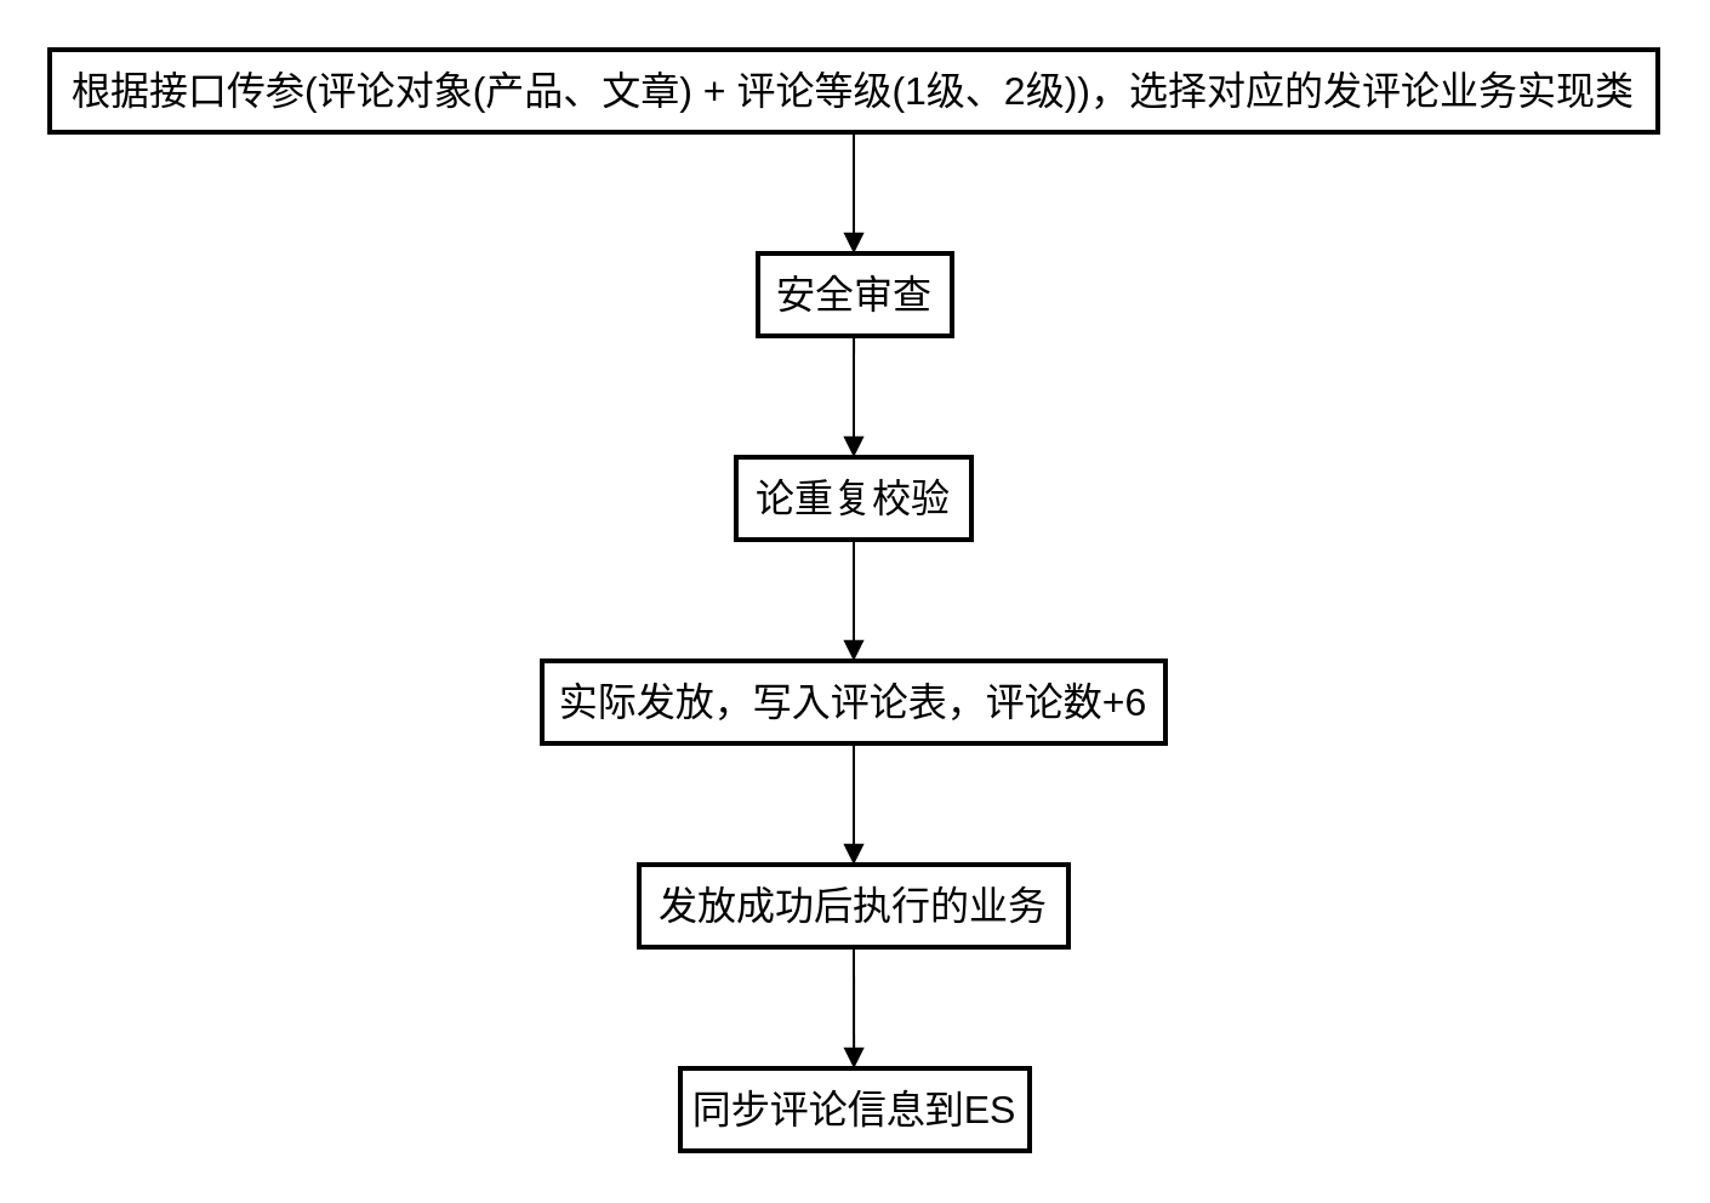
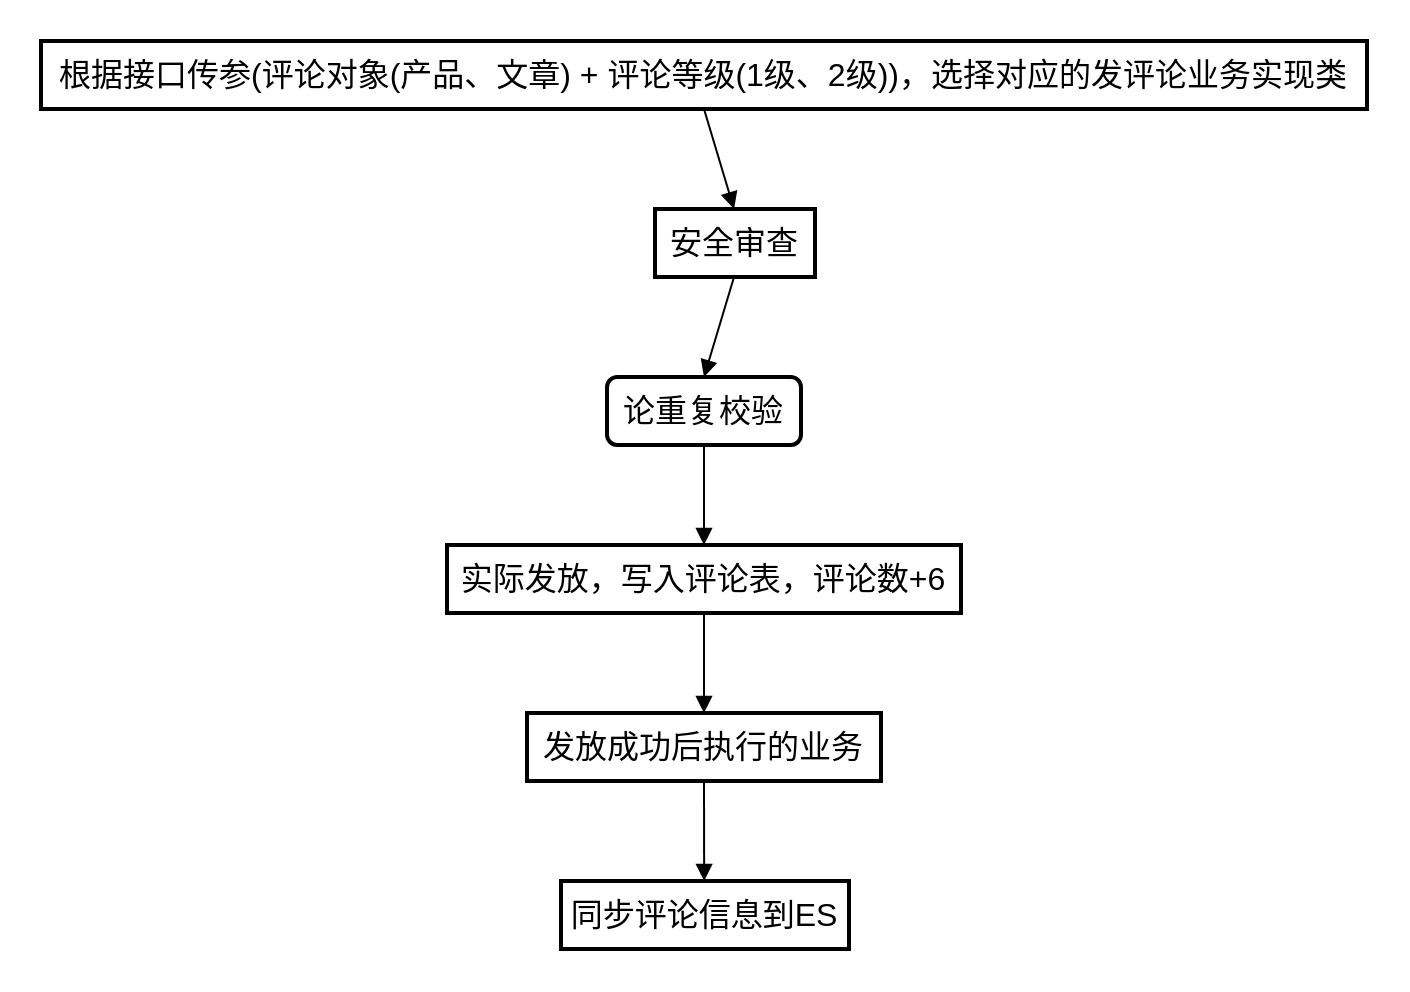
  <mxCell id="0" />
  <mxCell id="1" parent="0" />
  <mxCell id="2" value="根据接口传参(评论对象(产品、文章) + 评论等级(1级、2级))，选择对应的发评论业务实现类" style="whiteSpace=wrap;strokeWidth=2;fontSize=16;labelBackgroundColor=none;rounded=0;" vertex="1" parent="1"><mxGeometry x="20" y="20" width="663" height="34" as="geometry" /></mxCell>
- <mxCell id="3" value="安全审查" style="whiteSpace=wrap;strokeWidth=2;fontSize=16;labelBackgroundColor=none;rounded=0;" vertex="1" parent="1"><mxGeometry x="312" y="104" width="80" height="34" as="geometry" /></mxCell>
- <mxCell id="4" value="论重复校验" style="whiteSpace=wrap;strokeWidth=2;fontSize=16;labelBackgroundColor=none;rounded=0;" vertex="1" parent="1"><mxGeometry x="303" y="188" width="97" height="34" as="geometry" /></mxCell>
+ <mxCell id="3" value="安全审查" style="whiteSpace=wrap;strokeWidth=2;fontSize=16;labelBackgroundColor=none;rounded=0;" vertex="1" parent="1"><mxGeometry x="327" y="104" width="80" height="34" as="geometry" /></mxCell>
+ <mxCell id="4" value="论重复校验" style="whiteSpace=wrap;strokeWidth=2;fontSize=16;labelBackgroundColor=none;rounded=1;" vertex="1" parent="1"><mxGeometry x="303" y="188" width="97" height="34" as="geometry" /></mxCell>
  <mxCell id="5" value="实际发放，写入评论表，评论数+6" style="whiteSpace=wrap;strokeWidth=2;fontSize=16;labelBackgroundColor=none;rounded=0;" vertex="1" parent="1"><mxGeometry x="223" y="272" width="257" height="34" as="geometry" /></mxCell>
  <mxCell id="6" value="发放成功后执行的业务" style="whiteSpace=wrap;strokeWidth=2;fontSize=16;labelBackgroundColor=none;rounded=0;" vertex="1" parent="1"><mxGeometry x="263" y="356" width="177" height="34" as="geometry" /></mxCell>
  <mxCell id="7" value="同步评论信息到ES" style="whiteSpace=wrap;strokeWidth=2;fontSize=16;labelBackgroundColor=none;rounded=0;" vertex="1" parent="1"><mxGeometry x="280" y="440" width="144" height="34" as="geometry" /></mxCell>
  <mxCell id="8" value="" style="curved=1;startArrow=none;endArrow=block;exitX=0.5;exitY=1;entryX=0.494;entryY=0;rounded=0;fontSize=12;labelBackgroundColor=none;fontColor=default;" edge="1" parent="1" source="2" target="3"><mxGeometry relative="1" as="geometry"><Array as="points" /></mxGeometry></mxCell>
  <mxCell id="9" value="" style="curved=1;startArrow=none;endArrow=block;exitX=0.494;exitY=1;entryX=0.5;entryY=0;rounded=0;fontSize=12;labelBackgroundColor=none;fontColor=default;" edge="1" parent="1" source="3" target="4"><mxGeometry relative="1" as="geometry"><Array as="points" /></mxGeometry></mxCell>
  <mxCell id="10" value="" style="curved=1;startArrow=none;endArrow=block;exitX=0.5;exitY=1;entryX=0.5;entryY=0;rounded=0;fontSize=12;labelBackgroundColor=none;fontColor=default;" edge="1" parent="1" source="4" target="5"><mxGeometry relative="1" as="geometry"><Array as="points" /></mxGeometry></mxCell>
  <mxCell id="11" value="" style="curved=1;startArrow=none;endArrow=block;exitX=0.5;exitY=1;entryX=0.5;entryY=0;rounded=0;fontSize=12;labelBackgroundColor=none;fontColor=default;" edge="1" parent="1" source="5" target="6"><mxGeometry relative="1" as="geometry"><Array as="points" /></mxGeometry></mxCell>
  <mxCell id="12" value="" style="curved=1;startArrow=none;endArrow=block;exitX=0.5;exitY=1;entryX=0.497;entryY=0;rounded=0;fontSize=12;labelBackgroundColor=none;fontColor=default;" edge="1" parent="1" source="6" target="7"><mxGeometry relative="1" as="geometry"><Array as="points" /></mxGeometry></mxCell>
